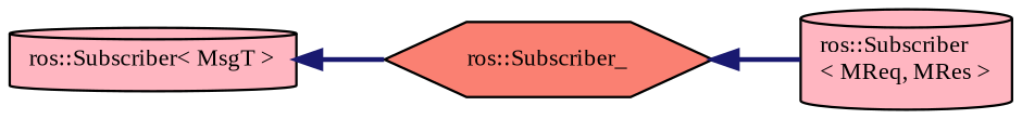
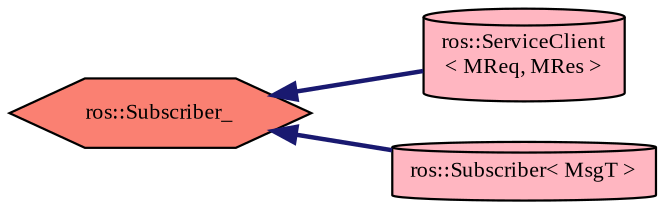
  digraph {
    fontname="Liberation Serif"
    rankdir=LR
    node [color=black fillcolor=lightpink fontname="Liberation Serif" fontsize=10 shape=cylinder style=filled]
    edge [color=midnightblue dir=back fontname="Liberation Serif" fontsize=10 labelfontname=Helvetica labelfontsize=10 style=bold]
    n1 [fillcolor=salmon height=0.2 label="ros::Subscriber_" shape=hexagon width=0.4]
-   n2 [height=0.2 label="ros::Subscriber\l\< MReq, MRes \>" width=0.4]
+   n2 [height=0.2 label="ros::ServiceClient\l\< MReq, MRes \>" width=0.4]
    n3 [height=0.2 label="ros::Subscriber\< MsgT \>" width=0.4]
    n1 -> n2
-   n3 -> n1
+   n1 -> n3
  }
